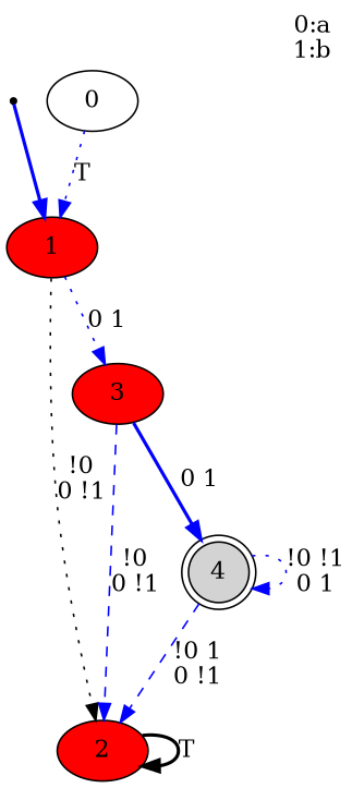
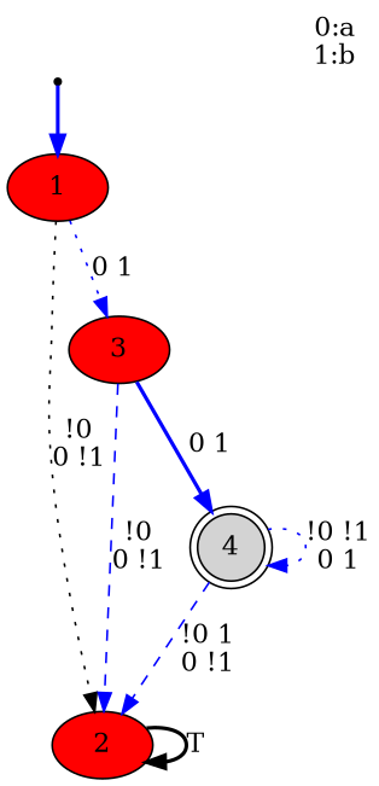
  digraph {
    label="0:a\n1:b\n"
    labeljust=r
    labelloc=t
    node [fillcolor=red style=filled]
    edge [color=blue style=dotted]
    init [shape=point fillcolor="" style=""]
    1
-   0 [fillcolor="" style=""]
    2
    3
    4 [fillcolor=lightgrey shape=doublecircle]
    init -> 1 [style=bold]
    1 -> 2 [label="!0\n0 !1" color=black]
    1 -> 3 [label="0 1"]
-   0 -> 1 [label=T]
    2 -> 2 [label=T color=black style=bold]
    3 -> 2 [label="!0\n0 !1" style=dashed]
    3 -> 4 [label="0 1" style=bold]
    4 -> 2 [label="!0 1\n0 !1" style=dashed]
    4 -> 4 [label="!0 !1\n0 1"]
  }
